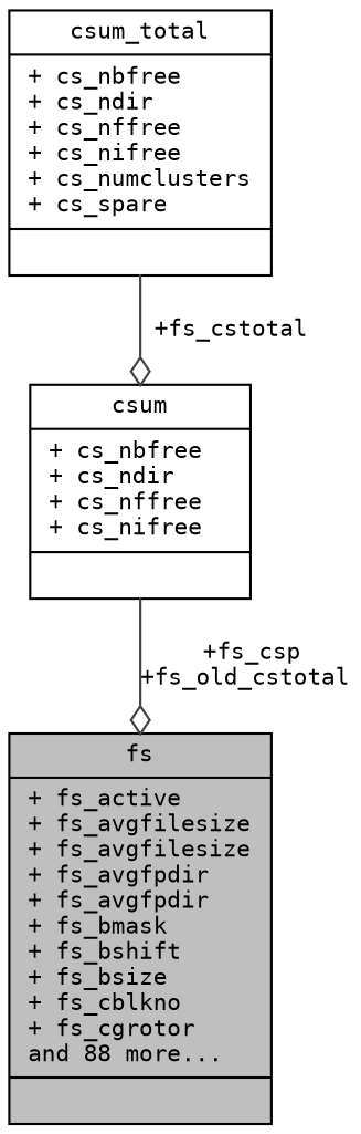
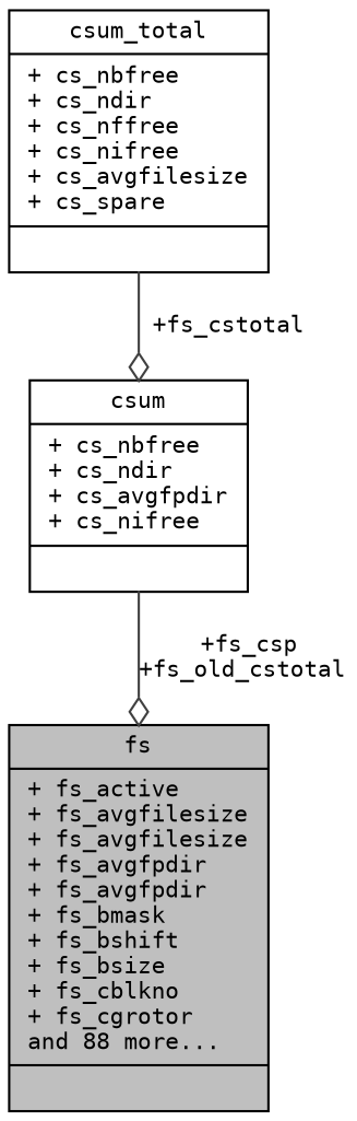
  digraph {
    fontname="DejaVu Sans Mono"
    node [color=black fillcolor=white fontname="DejaVu Sans Mono" fontsize=10 shape=record style=filled]
    edge [arrowhead=odiamond color=grey25 fontname="DejaVu Sans Mono" fontsize=10 labelfontname=Helvetica labelfontsize=10 style=solid]
    n1 [fillcolor=grey75 fontcolor=black height=0.2 label="{fs\n|+ fs_active\l+ fs_avgfilesize\l+ fs_avgfilesize\l+ fs_avgfpdir\l+ fs_avgfpdir\l+ fs_bmask\l+ fs_bshift\l+ fs_bsize\l+ fs_cblkno\l+ fs_cgrotor\land 88 more...\l|}" width=0.4]
-   n2 [height=0.2 label="{csum\n|+ cs_nbfree\l+ cs_ndir\l+ cs_nffree\l+ cs_nifree\l|}" width=0.4]
-   n3 [height=0.2 label="{csum_total\n|+ cs_nbfree\l+ cs_ndir\l+ cs_nffree\l+ cs_nifree\l+ cs_numclusters\l+ cs_spare\l|}" width=0.4]
+   n2 [height=0.2 label="{csum\n|+ cs_nbfree\l+ cs_ndir\l+ cs_avgfpdir\l+ cs_nifree\l|}" width=0.4]
+   n3 [height=0.2 label="{csum_total\n|+ cs_nbfree\l+ cs_ndir\l+ cs_nffree\l+ cs_nifree\l+ cs_avgfilesize\l+ cs_spare\l|}" width=0.4]
    n2 -> n1 [label=" +fs_csp\n+fs_old_cstotal"]
    n3 -> n2 [label=" +fs_cstotal"]
  }
